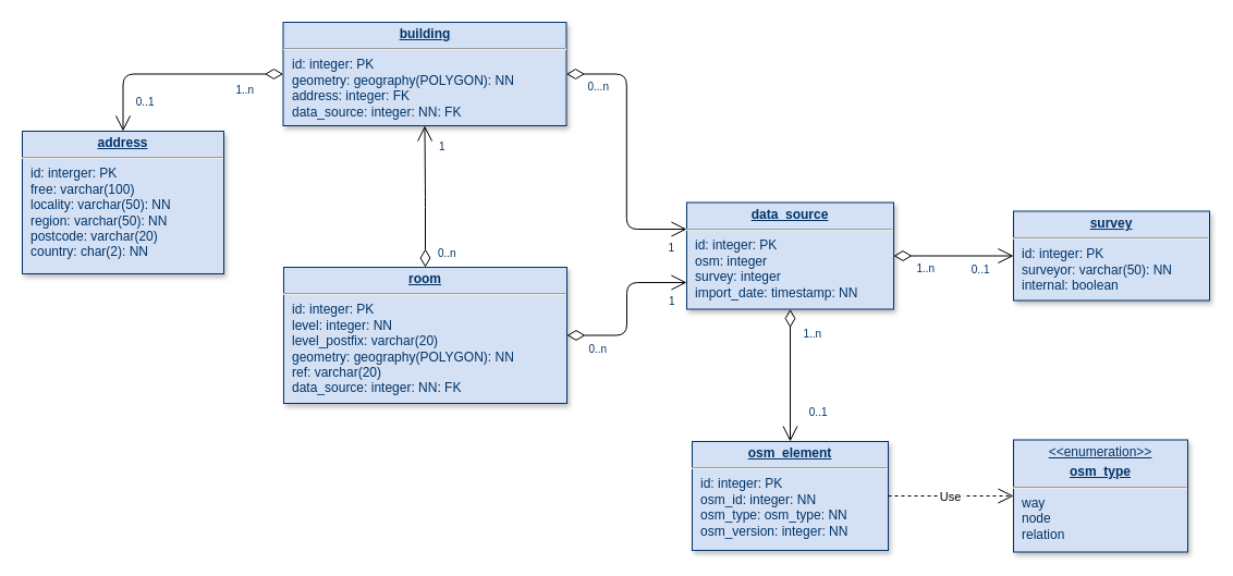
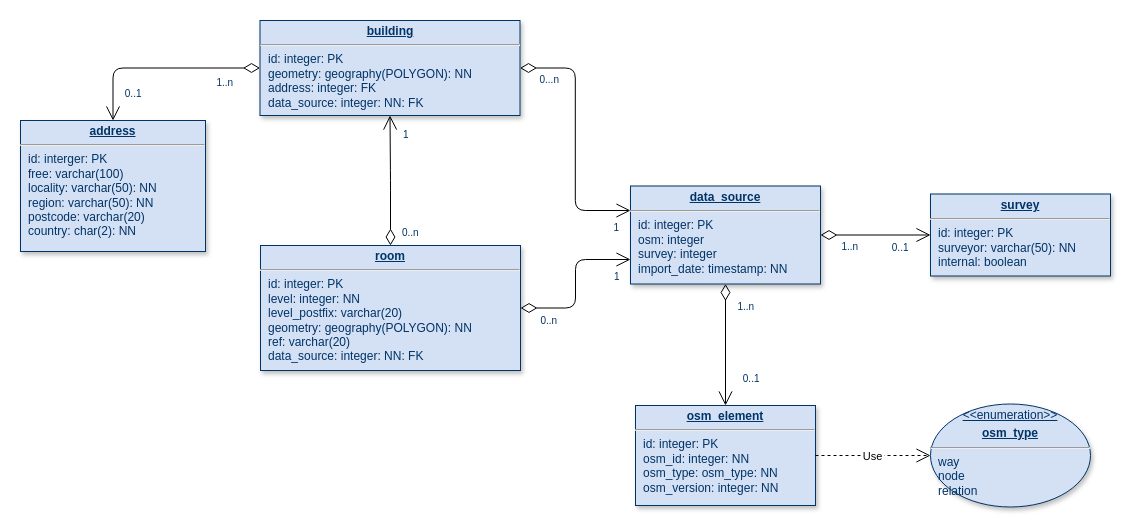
  <mxCell id="0" />
  <mxCell id="1" parent="0" />
  <mxCell id="2" value="&lt;p style=&quot;margin: 0px ; margin-top: 4px ; text-align: center ; text-decoration: underline&quot;&gt;&lt;strong&gt;osm_element&lt;br&gt;&lt;/strong&gt;&lt;/p&gt;&lt;hr&gt;&lt;p style=&quot;margin: 0px ; margin-left: 8px&quot;&gt;id: integer: PK&lt;br&gt;&lt;/p&gt;&lt;p style=&quot;margin: 0px ; margin-left: 8px&quot;&gt;osm_id: integer: NN&lt;br&gt;osm_type: osm_type: NN&lt;br&gt;&lt;/p&gt;&lt;p style=&quot;margin: 0px ; margin-left: 8px&quot;&gt;osm_version: integer: NN&lt;br&gt;&lt;/p&gt;" style="verticalAlign=top;align=left;overflow=fill;fontSize=12;fontFamily=Helvetica;html=1;strokeColor=#003366;shadow=1;fillColor=#D4E1F5;fontColor=#003366" parent="1" vertex="1"><mxGeometry x="635" y="405" width="180" height="100" as="geometry" /></mxCell>
  <mxCell id="3" value="&lt;p style=&quot;margin: 0px ; margin-top: 4px ; text-align: center ; text-decoration: underline&quot;&gt;&lt;strong&gt;room&lt;br&gt;&lt;/strong&gt;&lt;/p&gt;&lt;hr&gt;&lt;p style=&quot;margin: 0px ; margin-left: 8px&quot;&gt;id: integer: PK&lt;br&gt;&lt;/p&gt;&lt;p style=&quot;margin: 0px ; margin-left: 8px&quot;&gt;level: integer: NN&lt;/p&gt;&lt;p style=&quot;margin: 0px ; margin-left: 8px&quot;&gt;level_postfix: varchar(20)&lt;br&gt;&lt;/p&gt;&lt;p style=&quot;margin: 0px ; margin-left: 8px&quot;&gt;geometry: geography(POLYGON): NN&lt;/p&gt;&lt;p style=&quot;margin: 0px ; margin-left: 8px&quot;&gt;ref: varchar(20)&lt;br&gt;&lt;/p&gt;&lt;p style=&quot;margin: 0px ; margin-left: 8px&quot;&gt;data_source: integer: NN: FK&lt;br&gt;&lt;/p&gt;" style="verticalAlign=top;align=left;overflow=fill;fontSize=12;fontFamily=Helvetica;html=1;strokeColor=#003366;shadow=1;fillColor=#D4E1F5;fontColor=#003366" parent="1" vertex="1"><mxGeometry x="260" y="245" width="260" height="125" as="geometry" /></mxCell>
  <mxCell id="4" value="&lt;p style=&quot;margin: 0px ; margin-top: 4px ; text-align: center ; text-decoration: underline&quot;&gt;&lt;strong&gt;data_source&lt;/strong&gt;&lt;/p&gt;&lt;hr&gt;&lt;p style=&quot;margin: 0px ; margin-left: 8px&quot;&gt;id: integer: PK&lt;br&gt;&lt;/p&gt;&lt;p style=&quot;margin: 0px ; margin-left: 8px&quot;&gt;osm: integer&lt;/p&gt;&lt;p style=&quot;margin: 0px ; margin-left: 8px&quot;&gt;survey: integer&lt;br&gt;&lt;/p&gt;&lt;p style=&quot;margin: 0px ; margin-left: 8px&quot;&gt;import_date: timestamp: NN&lt;/p&gt;" style="verticalAlign=top;align=left;overflow=fill;fontSize=12;fontFamily=Helvetica;html=1;strokeColor=#003366;shadow=1;fillColor=#D4E1F5;fontColor=#003366" parent="1" vertex="1"><mxGeometry x="630" y="185.5" width="190" height="98" as="geometry" /></mxCell>
- <mxCell id="5" value="&lt;p style=&quot;margin: 0px ; margin-top: 4px ; text-align: center ; text-decoration: underline&quot;&gt;&amp;lt;&amp;lt;enumeration&amp;gt;&amp;gt;&lt;strong&gt;&lt;br&gt;&lt;/strong&gt;&lt;/p&gt;&lt;p style=&quot;margin: 0px ; margin-top: 4px ; text-align: center ; text-decoration: underline&quot;&gt;&lt;strong&gt;osm_type&lt;/strong&gt;&lt;/p&gt;&lt;hr&gt;&lt;p style=&quot;margin: 0px ; margin-left: 8px&quot;&gt;way&lt;/p&gt;&lt;p style=&quot;margin: 0px ; margin-left: 8px&quot;&gt;node&lt;/p&gt;&lt;p style=&quot;margin: 0px ; margin-left: 8px&quot;&gt;relation&lt;br&gt;&lt;/p&gt;" style="verticalAlign=top;align=left;overflow=fill;fontSize=12;fontFamily=Helvetica;html=1;strokeColor=#003366;shadow=1;fillColor=#D4E1F5;fontColor=#003366" parent="1" vertex="1"><mxGeometry x="930" y="403.5" width="160" height="103" as="geometry" /></mxCell>
+ <mxCell id="5" value="&lt;p style=&quot;margin: 0px ; margin-top: 4px ; text-align: center ; text-decoration: underline&quot;&gt;&amp;lt;&amp;lt;enumeration&amp;gt;&amp;gt;&lt;strong&gt;&lt;br&gt;&lt;/strong&gt;&lt;/p&gt;&lt;p style=&quot;margin: 0px ; margin-top: 4px ; text-align: center ; text-decoration: underline&quot;&gt;&lt;strong&gt;osm_type&lt;/strong&gt;&lt;/p&gt;&lt;hr&gt;&lt;p style=&quot;margin: 0px ; margin-left: 8px&quot;&gt;way&lt;/p&gt;&lt;p style=&quot;margin: 0px ; margin-left: 8px&quot;&gt;node&lt;/p&gt;&lt;p style=&quot;margin: 0px ; margin-left: 8px&quot;&gt;relation&lt;br&gt;&lt;/p&gt;" style="ellipse;verticalAlign=top;align=left;overflow=fill;fontSize=12;fontFamily=Helvetica;html=1;strokeColor=#003366;shadow=1;fillColor=#D4E1F5;fontColor=#003366;" parent="1" vertex="1"><mxGeometry x="930" y="403.5" width="160" height="103" as="geometry" /></mxCell>
  <mxCell id="6" value="&lt;p style=&quot;margin: 0px ; margin-top: 4px ; text-align: center ; text-decoration: underline&quot;&gt;&lt;font face=&quot;Helvetica&quot;&gt;&lt;strong&gt;building&lt;/strong&gt;&lt;/font&gt;&lt;/p&gt;&lt;hr&gt;&lt;p style=&quot;margin: 0px ; margin-left: 8px&quot;&gt;&lt;font face=&quot;Helvetica&quot;&gt;id: integer: PK&lt;br&gt;&lt;/font&gt;&lt;/p&gt;&lt;p style=&quot;margin: 0px ; margin-left: 8px&quot;&gt;&lt;font face=&quot;Helvetica&quot;&gt;geometry: geography(POLYGON): NN&lt;br&gt;&lt;/font&gt;&lt;/p&gt;&lt;p style=&quot;margin: 0px ; margin-left: 8px&quot;&gt;&lt;font face=&quot;Helvetica&quot;&gt;address: &lt;span class=&quot;TYPE&quot;&gt;integer: FK&lt;br&gt;&lt;/span&gt;&lt;/font&gt;&lt;/p&gt;&lt;p style=&quot;margin: 0px ; margin-left: 8px&quot;&gt;&lt;font face=&quot;Helvetica&quot;&gt;data_source: integer: NN: FK&lt;br&gt;&lt;/font&gt;&lt;/p&gt;" style="verticalAlign=top;align=left;overflow=fill;fontSize=12;fontFamily=Helvetica;html=1;strokeColor=#003366;shadow=1;fillColor=#D4E1F5;fontColor=#003366" parent="1" vertex="1"><mxGeometry x="259.5" y="20" width="260" height="95" as="geometry" /></mxCell>
  <mxCell id="7" value="&lt;p style=&quot;margin: 0px ; margin-top: 4px ; text-align: center ; text-decoration: underline&quot;&gt;&lt;strong&gt;address&lt;/strong&gt;&lt;/p&gt;&lt;hr&gt;&lt;p style=&quot;margin: 0px ; margin-left: 8px&quot;&gt;id: interger: PK&lt;br&gt;&lt;/p&gt;&lt;p style=&quot;margin: 0px ; margin-left: 8px&quot;&gt;free: varchar(100)&lt;/p&gt;&lt;p style=&quot;margin: 0px ; margin-left: 8px&quot;&gt;locality: varchar(50): NN&lt;br&gt;&lt;/p&gt;&lt;p style=&quot;margin: 0px ; margin-left: 8px&quot;&gt;region: varchar(50): NN&lt;br&gt;&lt;/p&gt;&lt;p style=&quot;margin: 0px ; margin-left: 8px&quot;&gt;postcode: varchar(20)&lt;br&gt;&lt;/p&gt;&lt;p style=&quot;margin: 0px ; margin-left: 8px&quot;&gt;country: char(2): NN&lt;br&gt;&lt;/p&gt;" style="verticalAlign=top;align=left;overflow=fill;fontSize=12;fontFamily=Helvetica;html=1;strokeColor=#003366;shadow=1;fillColor=#D4E1F5;fontColor=#003366" parent="1" vertex="1"><mxGeometry x="20" y="120" width="185" height="131" as="geometry" /></mxCell>
  <mxCell id="8" value="" style="endArrow=open;endSize=12;startArrow=diamondThin;startSize=14;startFill=0;edgeStyle=orthogonalEdgeStyle;entryX=0.5;entryY=1;entryDx=0;entryDy=0;exitX=0.5;exitY=0;exitDx=0;exitDy=0;" parent="1" source="3" target="6" edge="1"><mxGeometry x="864.5" y="335" as="geometry"><mxPoint x="279.5" y="205" as="sourcePoint" /><mxPoint x="999.5" y="295" as="targetPoint" /></mxGeometry></mxCell>
  <mxCell id="9" value="0..n" style="resizable=0;align=left;verticalAlign=top;labelBackgroundColor=#ffffff;fontSize=10;strokeColor=#003366;shadow=1;fillColor=#D4E1F5;fontColor=#003366" parent="8" connectable="0" vertex="1"><mxGeometry x="-1" relative="1" as="geometry"><mxPoint x="10" y="-25" as="offset" /></mxGeometry></mxCell>
  <mxCell id="10" value="1" style="resizable=0;align=right;verticalAlign=top;labelBackgroundColor=#ffffff;fontSize=10;strokeColor=#003366;shadow=1;fillColor=#D4E1F5;fontColor=#003366" parent="8" connectable="0" vertex="1"><mxGeometry x="1" relative="1" as="geometry"><mxPoint x="20" y="7.0" as="offset" /></mxGeometry></mxCell>
  <mxCell id="11" value="Use" style="endArrow=open;endSize=12;dashed=1;exitX=1;exitY=0.5;exitDx=0;exitDy=0;entryX=0;entryY=0.5;entryDx=0;entryDy=0;" parent="1" source="2" target="5" edge="1"><mxGeometry x="675" y="93.5" as="geometry"><mxPoint x="660" y="103.5" as="sourcePoint" /><mxPoint x="850" y="193.5" as="targetPoint" /></mxGeometry></mxCell>
  <mxCell id="12" value="" style="endArrow=open;endSize=12;startArrow=diamondThin;startSize=14;startFill=0;edgeStyle=orthogonalEdgeStyle;exitX=1;exitY=0.5;exitDx=0;exitDy=0;entryX=0;entryY=0.75;entryDx=0;entryDy=0;" parent="1" source="3" target="4" edge="1"><mxGeometry x="874.5" y="345" as="geometry"><mxPoint x="349.5" y="250" as="sourcePoint" /><mxPoint x="569.5" y="405" as="targetPoint" /></mxGeometry></mxCell>
  <mxCell id="13" value="0..n" style="resizable=0;align=left;verticalAlign=top;labelBackgroundColor=#ffffff;fontSize=10;strokeColor=#003366;shadow=1;fillColor=#D4E1F5;fontColor=#003366" parent="12" connectable="0" vertex="1"><mxGeometry x="-1" relative="1" as="geometry"><mxPoint x="18.5" as="offset" /></mxGeometry></mxCell>
  <mxCell id="14" value="1" style="resizable=0;align=right;verticalAlign=top;labelBackgroundColor=#ffffff;fontSize=10;strokeColor=#003366;shadow=1;fillColor=#D4E1F5;fontColor=#003366" parent="12" connectable="0" vertex="1"><mxGeometry x="1" relative="1" as="geometry"><mxPoint x="-10" y="5.0" as="offset" /></mxGeometry></mxCell>
  <mxCell id="15" value="" style="endArrow=open;endSize=12;startArrow=diamondThin;startSize=14;startFill=0;edgeStyle=orthogonalEdgeStyle;entryX=0;entryY=0.25;entryDx=0;entryDy=0;exitX=1;exitY=0.5;exitDx=0;exitDy=0;" parent="1" source="6" target="4" edge="1"><mxGeometry x="884.5" y="355" as="geometry"><mxPoint x="635" y="50" as="sourcePoint" /><mxPoint x="539.5" y="200" as="targetPoint" /></mxGeometry></mxCell>
  <mxCell id="16" value="0...n" style="resizable=0;align=left;verticalAlign=top;labelBackgroundColor=#ffffff;fontSize=10;strokeColor=#003366;shadow=1;fillColor=#D4E1F5;fontColor=#003366" parent="15" connectable="0" vertex="1"><mxGeometry x="-1" relative="1" as="geometry"><mxPoint x="18" y="-1" as="offset" /></mxGeometry></mxCell>
  <mxCell id="17" value="1" style="resizable=0;align=right;verticalAlign=top;labelBackgroundColor=#ffffff;fontSize=10;strokeColor=#003366;shadow=1;fillColor=#D4E1F5;fontColor=#003366" parent="15" connectable="0" vertex="1"><mxGeometry x="1" relative="1" as="geometry"><mxPoint x="-10" y="5.0" as="offset" /></mxGeometry></mxCell>
  <mxCell id="18" value="" style="endArrow=open;endSize=12;startArrow=diamondThin;startSize=14;startFill=0;edgeStyle=orthogonalEdgeStyle;exitX=0.5;exitY=1;exitDx=0;exitDy=0;entryX=0.5;entryY=0;entryDx=0;entryDy=0;" parent="1" source="4" target="2" edge="1"><mxGeometry x="354.36" y="-100.84" as="geometry"><mxPoint x="650" y="293" as="sourcePoint" /><mxPoint x="800" y="293" as="targetPoint" /></mxGeometry></mxCell>
  <mxCell id="19" value="1..n" style="resizable=0;align=left;verticalAlign=top;labelBackgroundColor=#ffffff;fontSize=10;strokeColor=#003366;shadow=1;fillColor=#D4E1F5;fontColor=#003366" parent="18" connectable="0" vertex="1"><mxGeometry x="-1" relative="1" as="geometry"><mxPoint x="10.5" y="10" as="offset" /></mxGeometry></mxCell>
  <mxCell id="20" value="0..1" style="resizable=0;align=right;verticalAlign=top;labelBackgroundColor=#ffffff;fontSize=10;strokeColor=#003366;shadow=1;fillColor=#D4E1F5;fontColor=#003366" parent="18" connectable="0" vertex="1"><mxGeometry x="1" relative="1" as="geometry"><mxPoint x="35.5" y="-40" as="offset" /></mxGeometry></mxCell>
  <mxCell id="21" value="&lt;p style=&quot;margin: 0px ; margin-top: 4px ; text-align: center ; text-decoration: underline&quot;&gt;&lt;strong&gt;survey&lt;br&gt;&lt;/strong&gt;&lt;/p&gt;&lt;hr&gt;&lt;p style=&quot;margin: 0px ; margin-left: 8px&quot;&gt;id: integer: PK&lt;/p&gt;&lt;p style=&quot;margin: 0px ; margin-left: 8px&quot;&gt;surveyor: varchar(50): NN&lt;/p&gt;&lt;p style=&quot;margin: 0px ; margin-left: 8px&quot;&gt;internal: boolean&lt;br&gt;&lt;/p&gt;" style="verticalAlign=top;align=left;overflow=fill;fontSize=12;fontFamily=Helvetica;html=1;strokeColor=#003366;shadow=1;fillColor=#D4E1F5;fontColor=#003366" parent="1" vertex="1"><mxGeometry x="930" y="193.5" width="180" height="82" as="geometry" /></mxCell>
  <mxCell id="22" value="" style="endArrow=open;endSize=12;startArrow=diamondThin;startSize=14;startFill=0;edgeStyle=orthogonalEdgeStyle;exitX=1;exitY=0.5;exitDx=0;exitDy=0;entryX=0;entryY=0.5;entryDx=0;entryDy=0;" parent="1" source="4" target="21" edge="1"><mxGeometry x="364.36" y="-90.84" as="geometry"><mxPoint x="734.667" y="293.667" as="sourcePoint" /><mxPoint x="734.667" y="383.667" as="targetPoint" /></mxGeometry></mxCell>
  <mxCell id="23" value="1..n" style="resizable=0;align=left;verticalAlign=top;labelBackgroundColor=#ffffff;fontSize=10;strokeColor=#003366;shadow=1;fillColor=#D4E1F5;fontColor=#003366" parent="22" connectable="0" vertex="1"><mxGeometry x="-1" relative="1" as="geometry"><mxPoint x="19.5" y="-0.5" as="offset" /></mxGeometry></mxCell>
  <mxCell id="24" value="0..1" style="resizable=0;align=right;verticalAlign=top;labelBackgroundColor=#ffffff;fontSize=10;strokeColor=#003366;shadow=1;fillColor=#D4E1F5;fontColor=#003366" parent="22" connectable="0" vertex="1"><mxGeometry x="1" relative="1" as="geometry"><mxPoint x="-20.5" y="0.5" as="offset" /></mxGeometry></mxCell>
  <mxCell id="25" value="" style="endArrow=open;endSize=12;startArrow=diamondThin;startSize=14;startFill=0;edgeStyle=orthogonalEdgeStyle;exitX=0;exitY=0.5;exitDx=0;exitDy=0;entryX=0.5;entryY=0;entryDx=0;entryDy=0;" parent="1" source="6" target="7" edge="1"><mxGeometry x="374.36" y="-80.84" as="geometry"><mxPoint x="45" y="40" as="sourcePoint" /><mxPoint x="15" y="40" as="targetPoint" /><Array as="points"><mxPoint x="113" y="68" /></Array></mxGeometry></mxCell>
  <mxCell id="26" value="1..n" style="resizable=0;align=left;verticalAlign=top;labelBackgroundColor=#ffffff;fontSize=10;strokeColor=#003366;shadow=1;fillColor=#D4E1F5;fontColor=#003366" parent="25" connectable="0" vertex="1"><mxGeometry x="-1" relative="1" as="geometry"><mxPoint x="-45" y="2" as="offset" /></mxGeometry></mxCell>
  <mxCell id="27" value="0..1" style="resizable=0;align=right;verticalAlign=top;labelBackgroundColor=#ffffff;fontSize=10;strokeColor=#003366;shadow=1;fillColor=#D4E1F5;fontColor=#003366" parent="25" connectable="0" vertex="1"><mxGeometry x="1" relative="1" as="geometry"><mxPoint x="30" y="-40" as="offset" /></mxGeometry></mxCell>
